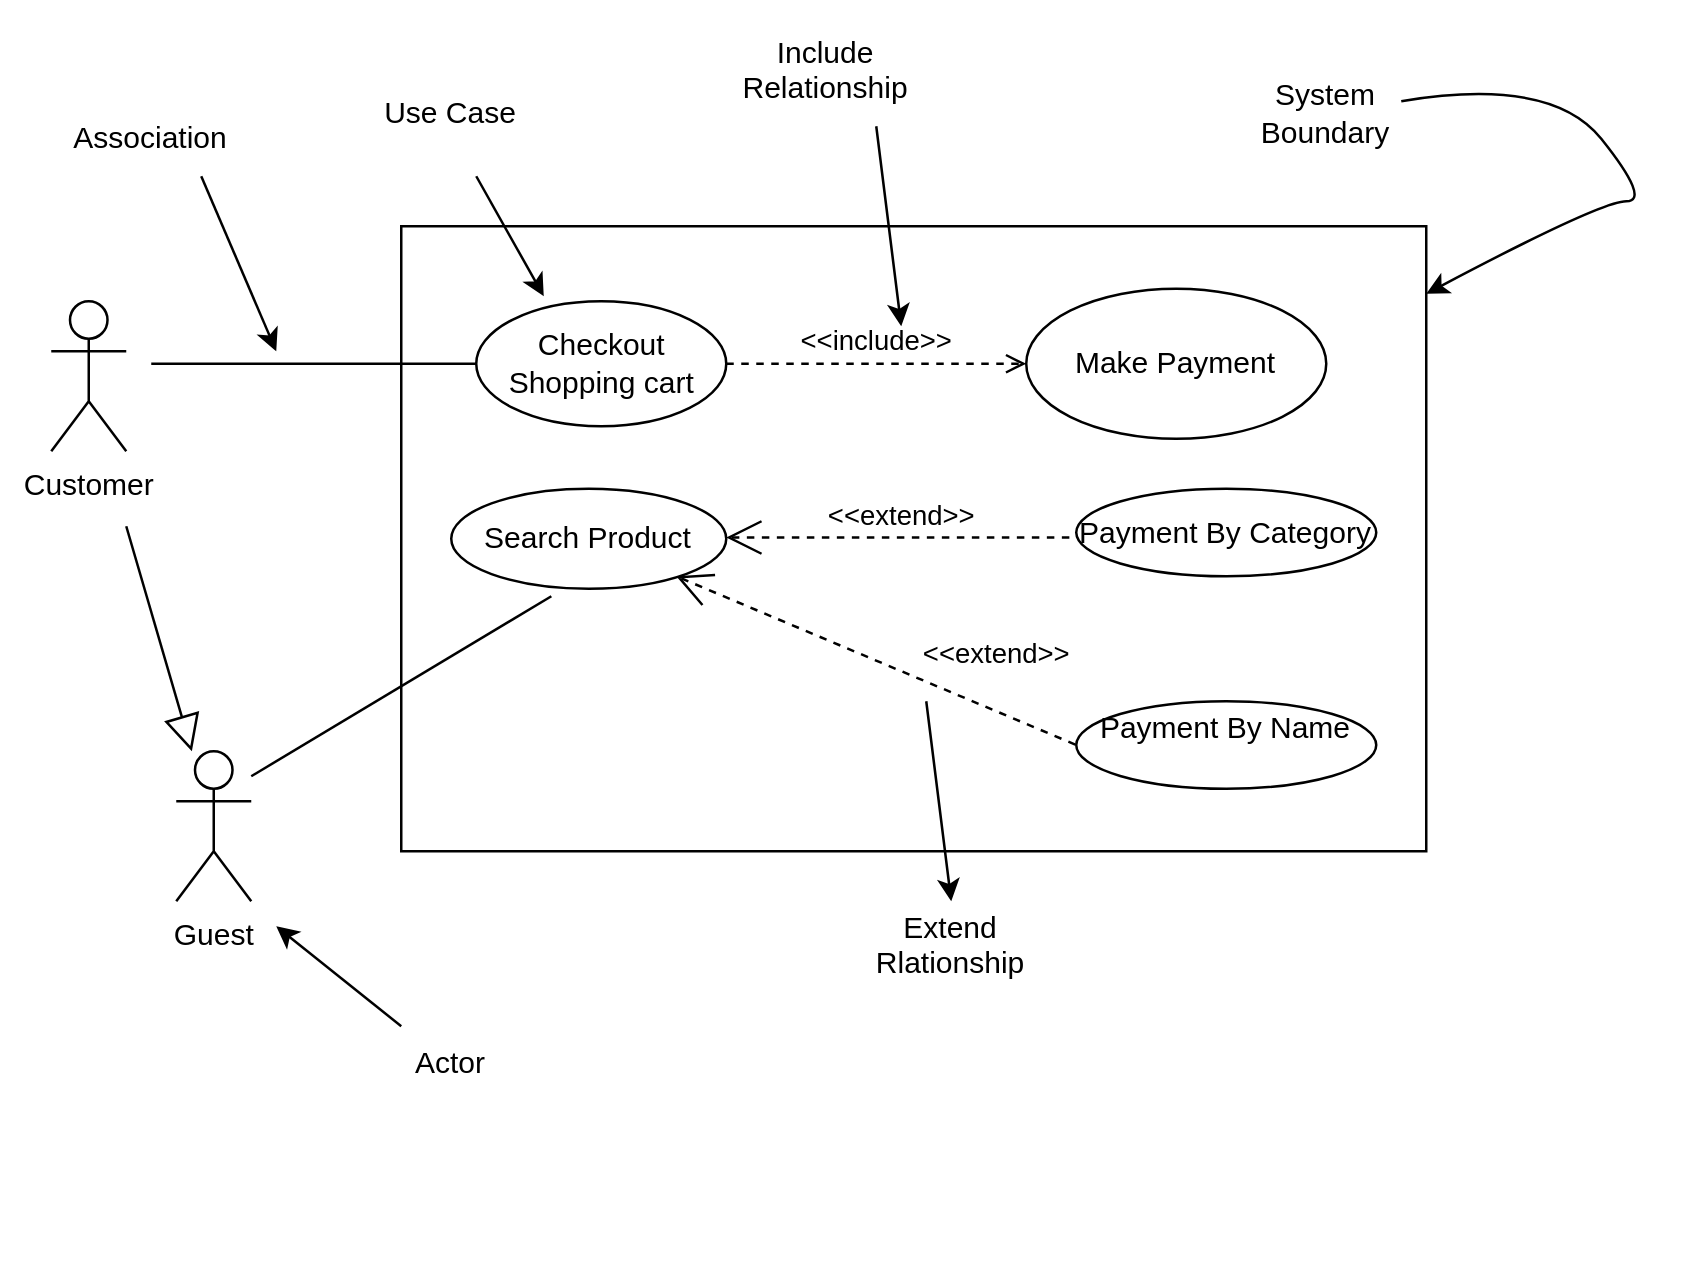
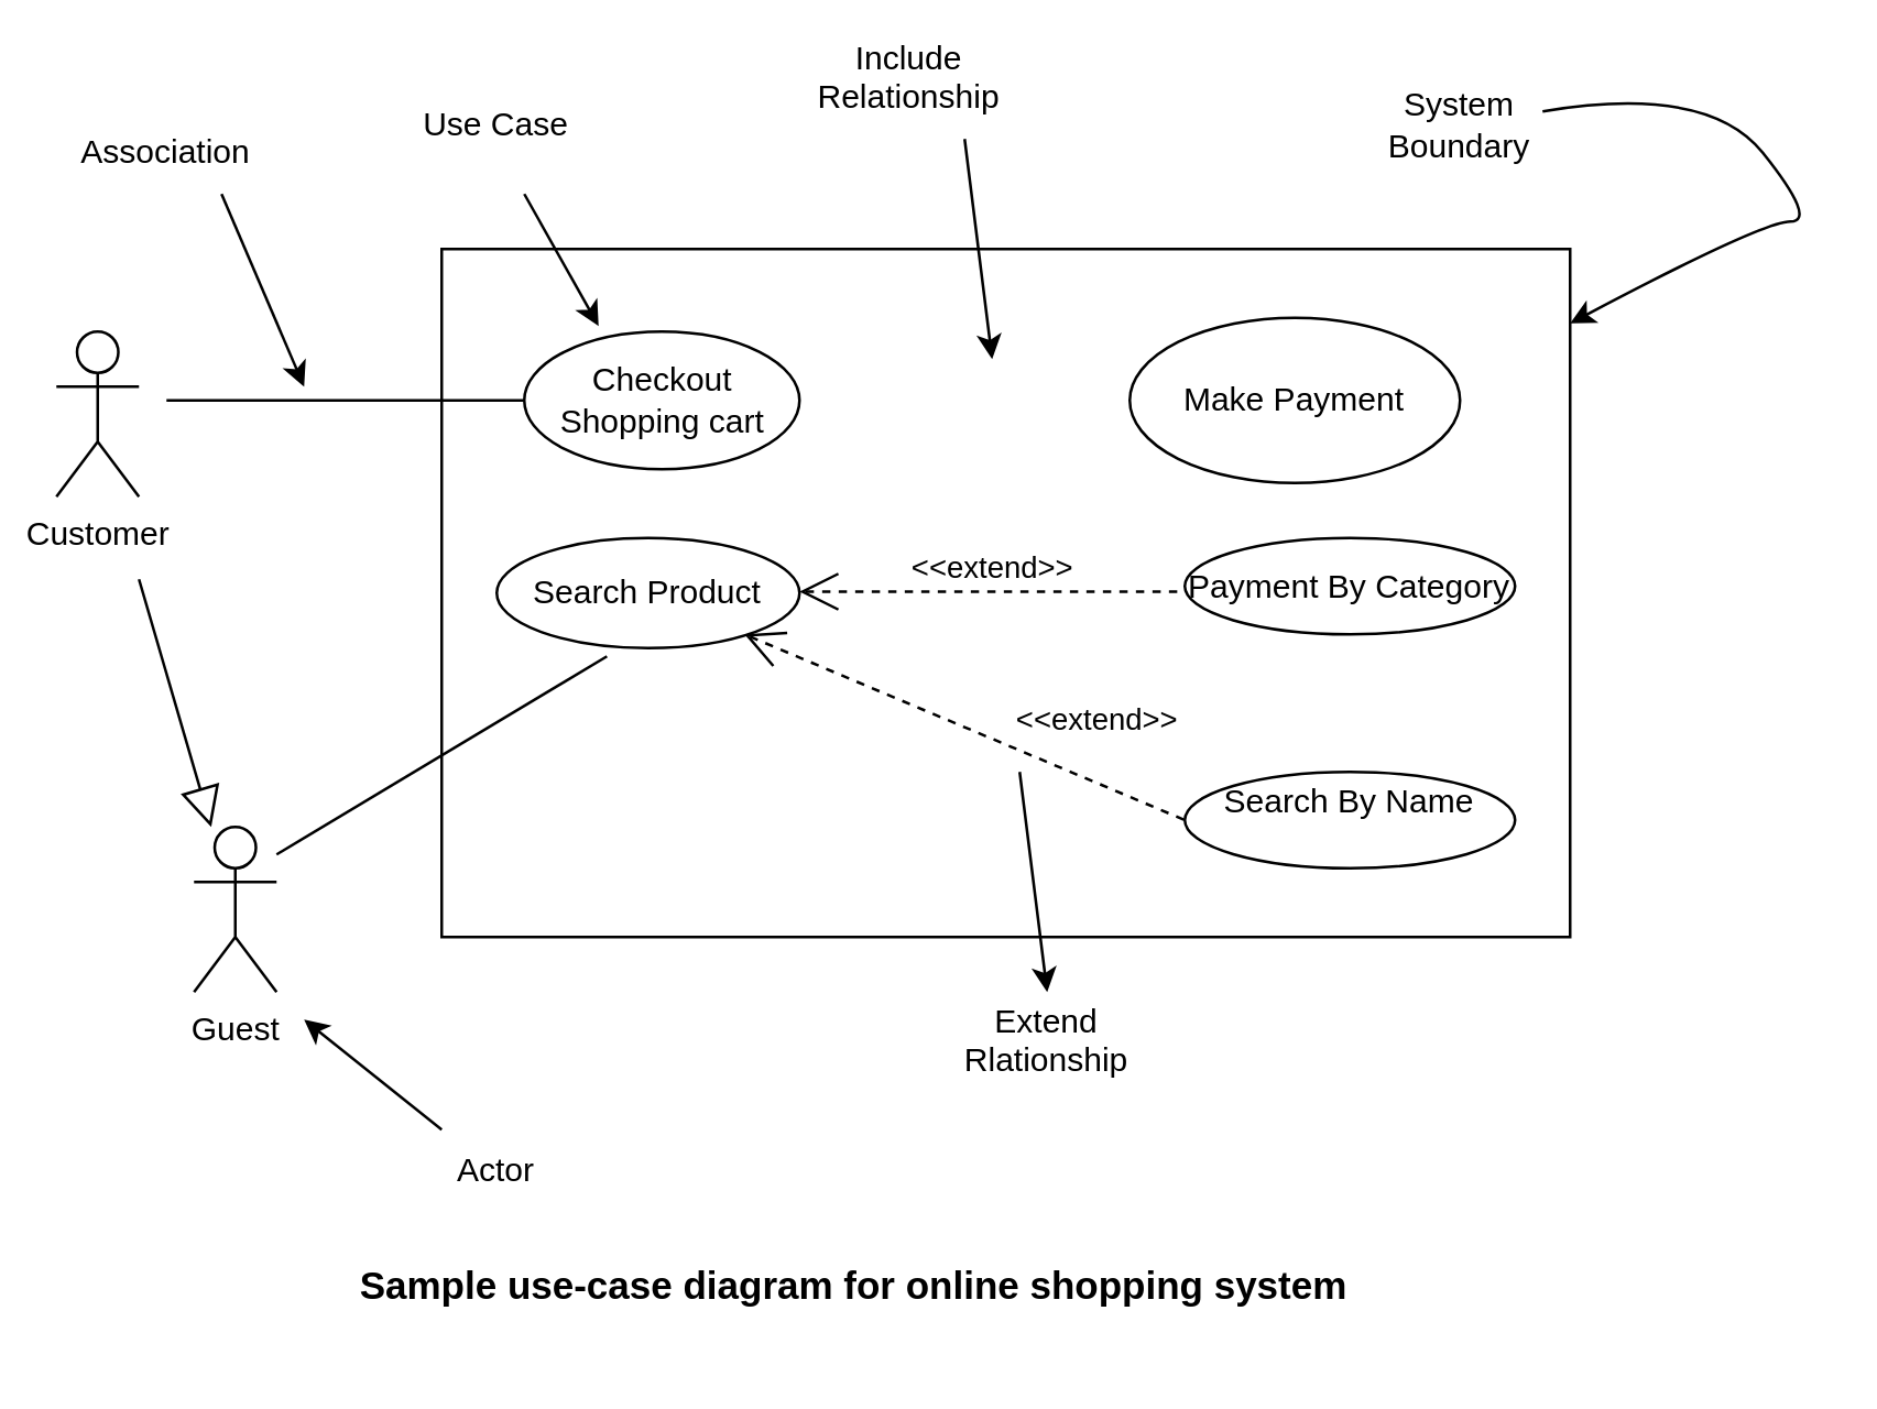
  <mxCell id="0" />
  <mxCell id="1" parent="0" />
  <mxCell id="2" value="" style="html=1;" vertex="1" parent="1"><mxGeometry x="160" y="90" width="410" height="250" as="geometry" /></mxCell>
  <mxCell id="3" value="" style="curved=1;endArrow=classic;html=1;rounded=0;entryX=1;entryY=0.108;entryDx=0;entryDy=0;entryPerimeter=0;" edge="1" parent="1" target="2"><mxGeometry width="50" height="50" relative="1" as="geometry"><mxPoint x="560" y="40" as="sourcePoint" /><mxPoint x="570" y="70" as="targetPoint" /><Array as="points"><mxPoint x="620" y="30" /><mxPoint x="660" y="80" /><mxPoint x="640" y="80" /></Array></mxGeometry></mxCell>
  <mxCell id="4" value="System Boundary" style="text;html=1;strokeColor=none;fillColor=none;align=center;verticalAlign=middle;whiteSpace=wrap;rounded=0;" vertex="1" parent="1"><mxGeometry x="500" y="30" width="60" height="30" as="geometry" /></mxCell>
  <mxCell id="5" value="&lt;div&gt;Checkout&lt;/div&gt;&lt;div&gt;Shopping cart&lt;br&gt;&lt;/div&gt;" style="shape=ellipse;html=1;dashed=0;whitespace=wrap;perimeter=ellipsePerimeter;" vertex="1" parent="1"><mxGeometry x="190" y="120" width="100" height="50" as="geometry" /></mxCell>
  <mxCell id="6" value="Make Payment" style="ellipse;whiteSpace=wrap;html=1;dashed=0;" vertex="1" parent="1"><mxGeometry x="410" y="115" width="120" height="60" as="geometry" /></mxCell>
- <mxCell id="7" value="&amp;lt;&amp;lt;include&amp;gt;&amp;gt;" style="html=1;verticalAlign=bottom;labelBackgroundColor=none;endArrow=open;endFill=0;rounded=0;entryX=0;entryY=0.5;entryDx=0;entryDy=0;exitX=1;exitY=0.5;exitDx=0;exitDy=0;dashed=1;" edge="1" parent="1" source="5" target="6"><mxGeometry width="160" relative="1" as="geometry"><mxPoint x="290" y="140" as="sourcePoint" /><mxPoint x="450" y="140" as="targetPoint" /></mxGeometry></mxCell>
  <mxCell id="8" value="&lt;div&gt;Search Product&lt;/div&gt;" style="ellipse;whiteSpace=wrap;html=1;" vertex="1" parent="1"><mxGeometry x="180" y="195" width="110" height="40" as="geometry" /></mxCell>
  <mxCell id="9" value="&lt;div&gt;Payment By Category&lt;br&gt;&lt;/div&gt;" style="ellipse;whiteSpace=wrap;html=1;" vertex="1" parent="1"><mxGeometry x="430" y="195" width="120" height="35" as="geometry" /></mxCell>
  <mxCell id="10" value="&amp;lt;&amp;lt;extend&amp;gt;&amp;gt;" style="edgeStyle=none;html=1;startArrow=open;endArrow=none;startSize=12;verticalAlign=bottom;dashed=1;labelBackgroundColor=none;rounded=0;" edge="1" parent="1"><mxGeometry width="160" relative="1" as="geometry"><mxPoint x="290" y="214.5" as="sourcePoint" /><mxPoint x="430" y="214.5" as="targetPoint" /></mxGeometry></mxCell>
- <mxCell id="11" value="&lt;div&gt;Payment By Name&lt;/div&gt;&lt;div&gt;&lt;br&gt;&lt;/div&gt;" style="ellipse;whiteSpace=wrap;html=1;" vertex="1" parent="1"><mxGeometry x="430" y="280" width="120" height="35" as="geometry" /></mxCell>
+ <mxCell id="11" value="&lt;div&gt;Search By Name&lt;/div&gt;&lt;div&gt;&lt;br&gt;&lt;/div&gt;" style="ellipse;whiteSpace=wrap;html=1;" vertex="1" parent="1"><mxGeometry x="430" y="280" width="120" height="35" as="geometry" /></mxCell>
  <mxCell id="12" value="&amp;lt;&amp;lt;extend&amp;gt;&amp;gt;" style="edgeStyle=none;html=1;startArrow=open;endArrow=none;startSize=12;verticalAlign=bottom;dashed=1;labelBackgroundColor=none;rounded=0;entryX=0;entryY=0.5;entryDx=0;entryDy=0;" edge="1" parent="1" target="11"><mxGeometry x="0.53" y="13" width="160" relative="1" as="geometry"><mxPoint x="270" y="230" as="sourcePoint" /><mxPoint x="430" y="270" as="targetPoint" /><mxPoint as="offset" /></mxGeometry></mxCell>
  <mxCell id="13" value="" style="endArrow=classic;html=1;rounded=0;" edge="1" parent="1"><mxGeometry width="50" height="50" relative="1" as="geometry"><mxPoint x="350" y="50" as="sourcePoint" /><mxPoint x="360" y="130" as="targetPoint" /></mxGeometry></mxCell>
  <mxCell id="14" value="&lt;div&gt;Include Relationship&lt;/div&gt;&lt;div&gt;&lt;br&gt;&lt;/div&gt;" style="text;html=1;strokeColor=none;fillColor=none;align=center;verticalAlign=middle;whiteSpace=wrap;rounded=0;" vertex="1" parent="1"><mxGeometry x="300" y="20" width="60" height="30" as="geometry" /></mxCell>
  <mxCell id="15" value="" style="endArrow=classic;html=1;rounded=0;" edge="1" parent="1"><mxGeometry width="50" height="50" relative="1" as="geometry"><mxPoint x="370" y="280" as="sourcePoint" /><mxPoint x="380" y="360" as="targetPoint" /></mxGeometry></mxCell>
  <mxCell id="16" value="&lt;div&gt;Extend Rlationship&lt;/div&gt;&lt;div&gt;&lt;br&gt;&lt;/div&gt;" style="text;html=1;strokeColor=none;fillColor=none;align=center;verticalAlign=middle;whiteSpace=wrap;rounded=0;" vertex="1" parent="1"><mxGeometry x="350" y="370" width="60" height="30" as="geometry" /></mxCell>
  <mxCell id="17" value="" style="endArrow=classic;html=1;rounded=0;entryX=0.27;entryY=-0.04;entryDx=0;entryDy=0;entryPerimeter=0;" edge="1" parent="1" target="5"><mxGeometry width="50" height="50" relative="1" as="geometry"><mxPoint x="190" y="70" as="sourcePoint" /><mxPoint x="240" y="20" as="targetPoint" /></mxGeometry></mxCell>
  <mxCell id="18" value="&lt;div&gt;Use Case&lt;/div&gt;" style="text;html=1;strokeColor=none;fillColor=none;align=center;verticalAlign=middle;whiteSpace=wrap;rounded=0;" vertex="1" parent="1"><mxGeometry x="150" y="30" width="60" height="30" as="geometry" /></mxCell>
  <mxCell id="19" value="&lt;div&gt;Customer&lt;/div&gt;&lt;div&gt;&lt;br&gt;&lt;/div&gt;" style="shape=umlActor;verticalLabelPosition=bottom;verticalAlign=top;html=1;outlineConnect=0;" vertex="1" parent="1"><mxGeometry x="20" y="120" width="30" height="60" as="geometry" /></mxCell>
  <mxCell id="20" value="Guest" style="shape=umlActor;verticalLabelPosition=bottom;verticalAlign=top;html=1;outlineConnect=0;" vertex="1" parent="1"><mxGeometry x="70" y="300" width="30" height="60" as="geometry" /></mxCell>
  <mxCell id="21" value="" style="endArrow=none;html=1;rounded=0;" edge="1" parent="1" target="5"><mxGeometry width="50" height="50" relative="1" as="geometry"><mxPoint x="60" y="145" as="sourcePoint" /><mxPoint x="130" y="150" as="targetPoint" /></mxGeometry></mxCell>
  <mxCell id="22" value="" style="endArrow=none;html=1;rounded=0;entryX=0.364;entryY=1.075;entryDx=0;entryDy=0;entryPerimeter=0;" edge="1" parent="1" target="8"><mxGeometry width="50" height="50" relative="1" as="geometry"><mxPoint x="100" y="310" as="sourcePoint" /><mxPoint x="150" y="260" as="targetPoint" /></mxGeometry></mxCell>
  <mxCell id="23" value="" style="edgeStyle=none;html=1;endSize=12;endArrow=block;endFill=0;rounded=0;" edge="1" parent="1" target="20"><mxGeometry width="160" relative="1" as="geometry"><mxPoint x="50" y="210" as="sourcePoint" /><mxPoint x="80" y="280" as="targetPoint" /></mxGeometry></mxCell>
  <mxCell id="24" value="" style="endArrow=classic;html=1;rounded=0;" edge="1" parent="1"><mxGeometry width="50" height="50" relative="1" as="geometry"><mxPoint x="160" y="410" as="sourcePoint" /><mxPoint x="110" y="370" as="targetPoint" /></mxGeometry></mxCell>
  <mxCell id="25" value="Actor" style="text;html=1;strokeColor=none;fillColor=none;align=center;verticalAlign=middle;whiteSpace=wrap;rounded=0;" vertex="1" parent="1"><mxGeometry x="150" y="410" width="60" height="30" as="geometry" /></mxCell>
  <mxCell id="26" value="" style="endArrow=classic;html=1;rounded=0;" edge="1" parent="1"><mxGeometry width="50" height="50" relative="1" as="geometry"><mxPoint x="80" y="70" as="sourcePoint" /><mxPoint x="110" y="140" as="targetPoint" /></mxGeometry></mxCell>
  <mxCell id="27" value="&lt;div&gt;Association&lt;/div&gt;" style="text;html=1;strokeColor=none;fillColor=none;align=center;verticalAlign=middle;whiteSpace=wrap;rounded=0;" vertex="1" parent="1"><mxGeometry x="30" y="40" width="60" height="30" as="geometry" /></mxCell>
+ <mxCell id="28" value="&lt;div style=&quot;font-size: 14px;&quot;&gt;Sample use-case diagram for online shopping system&lt;/div&gt;&lt;div style=&quot;font-size: 14px;&quot;&gt;&lt;br style=&quot;font-size: 14px;&quot;&gt;&lt;/div&gt;" style="text;html=1;strokeColor=none;fillColor=none;align=center;verticalAlign=middle;whiteSpace=wrap;rounded=0;fontStyle=1;fontSize=14;" vertex="1" parent="1"><mxGeometry x="100" y="460" width="420" height="30" as="geometry" /></mxCell>
